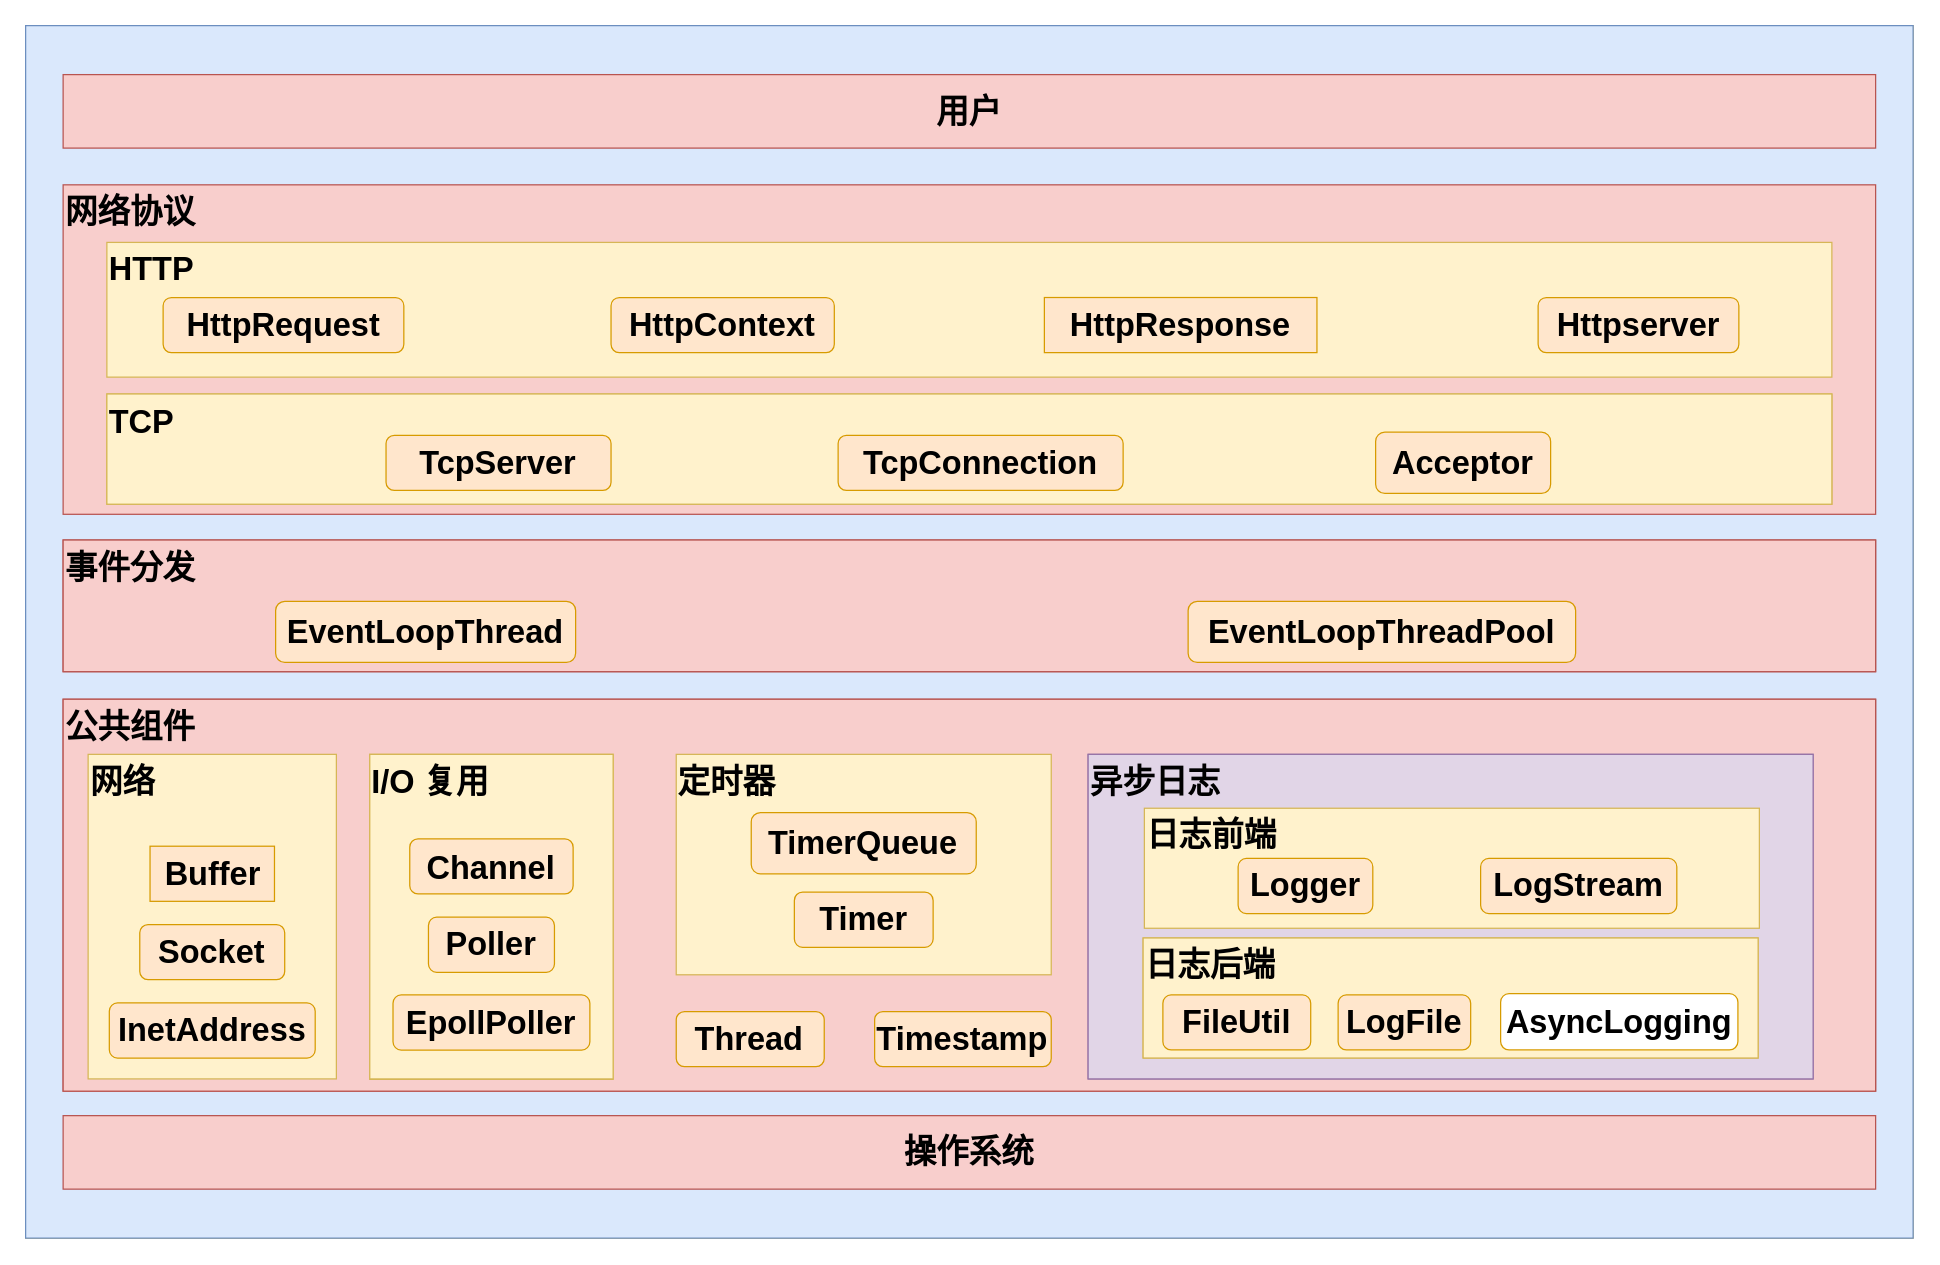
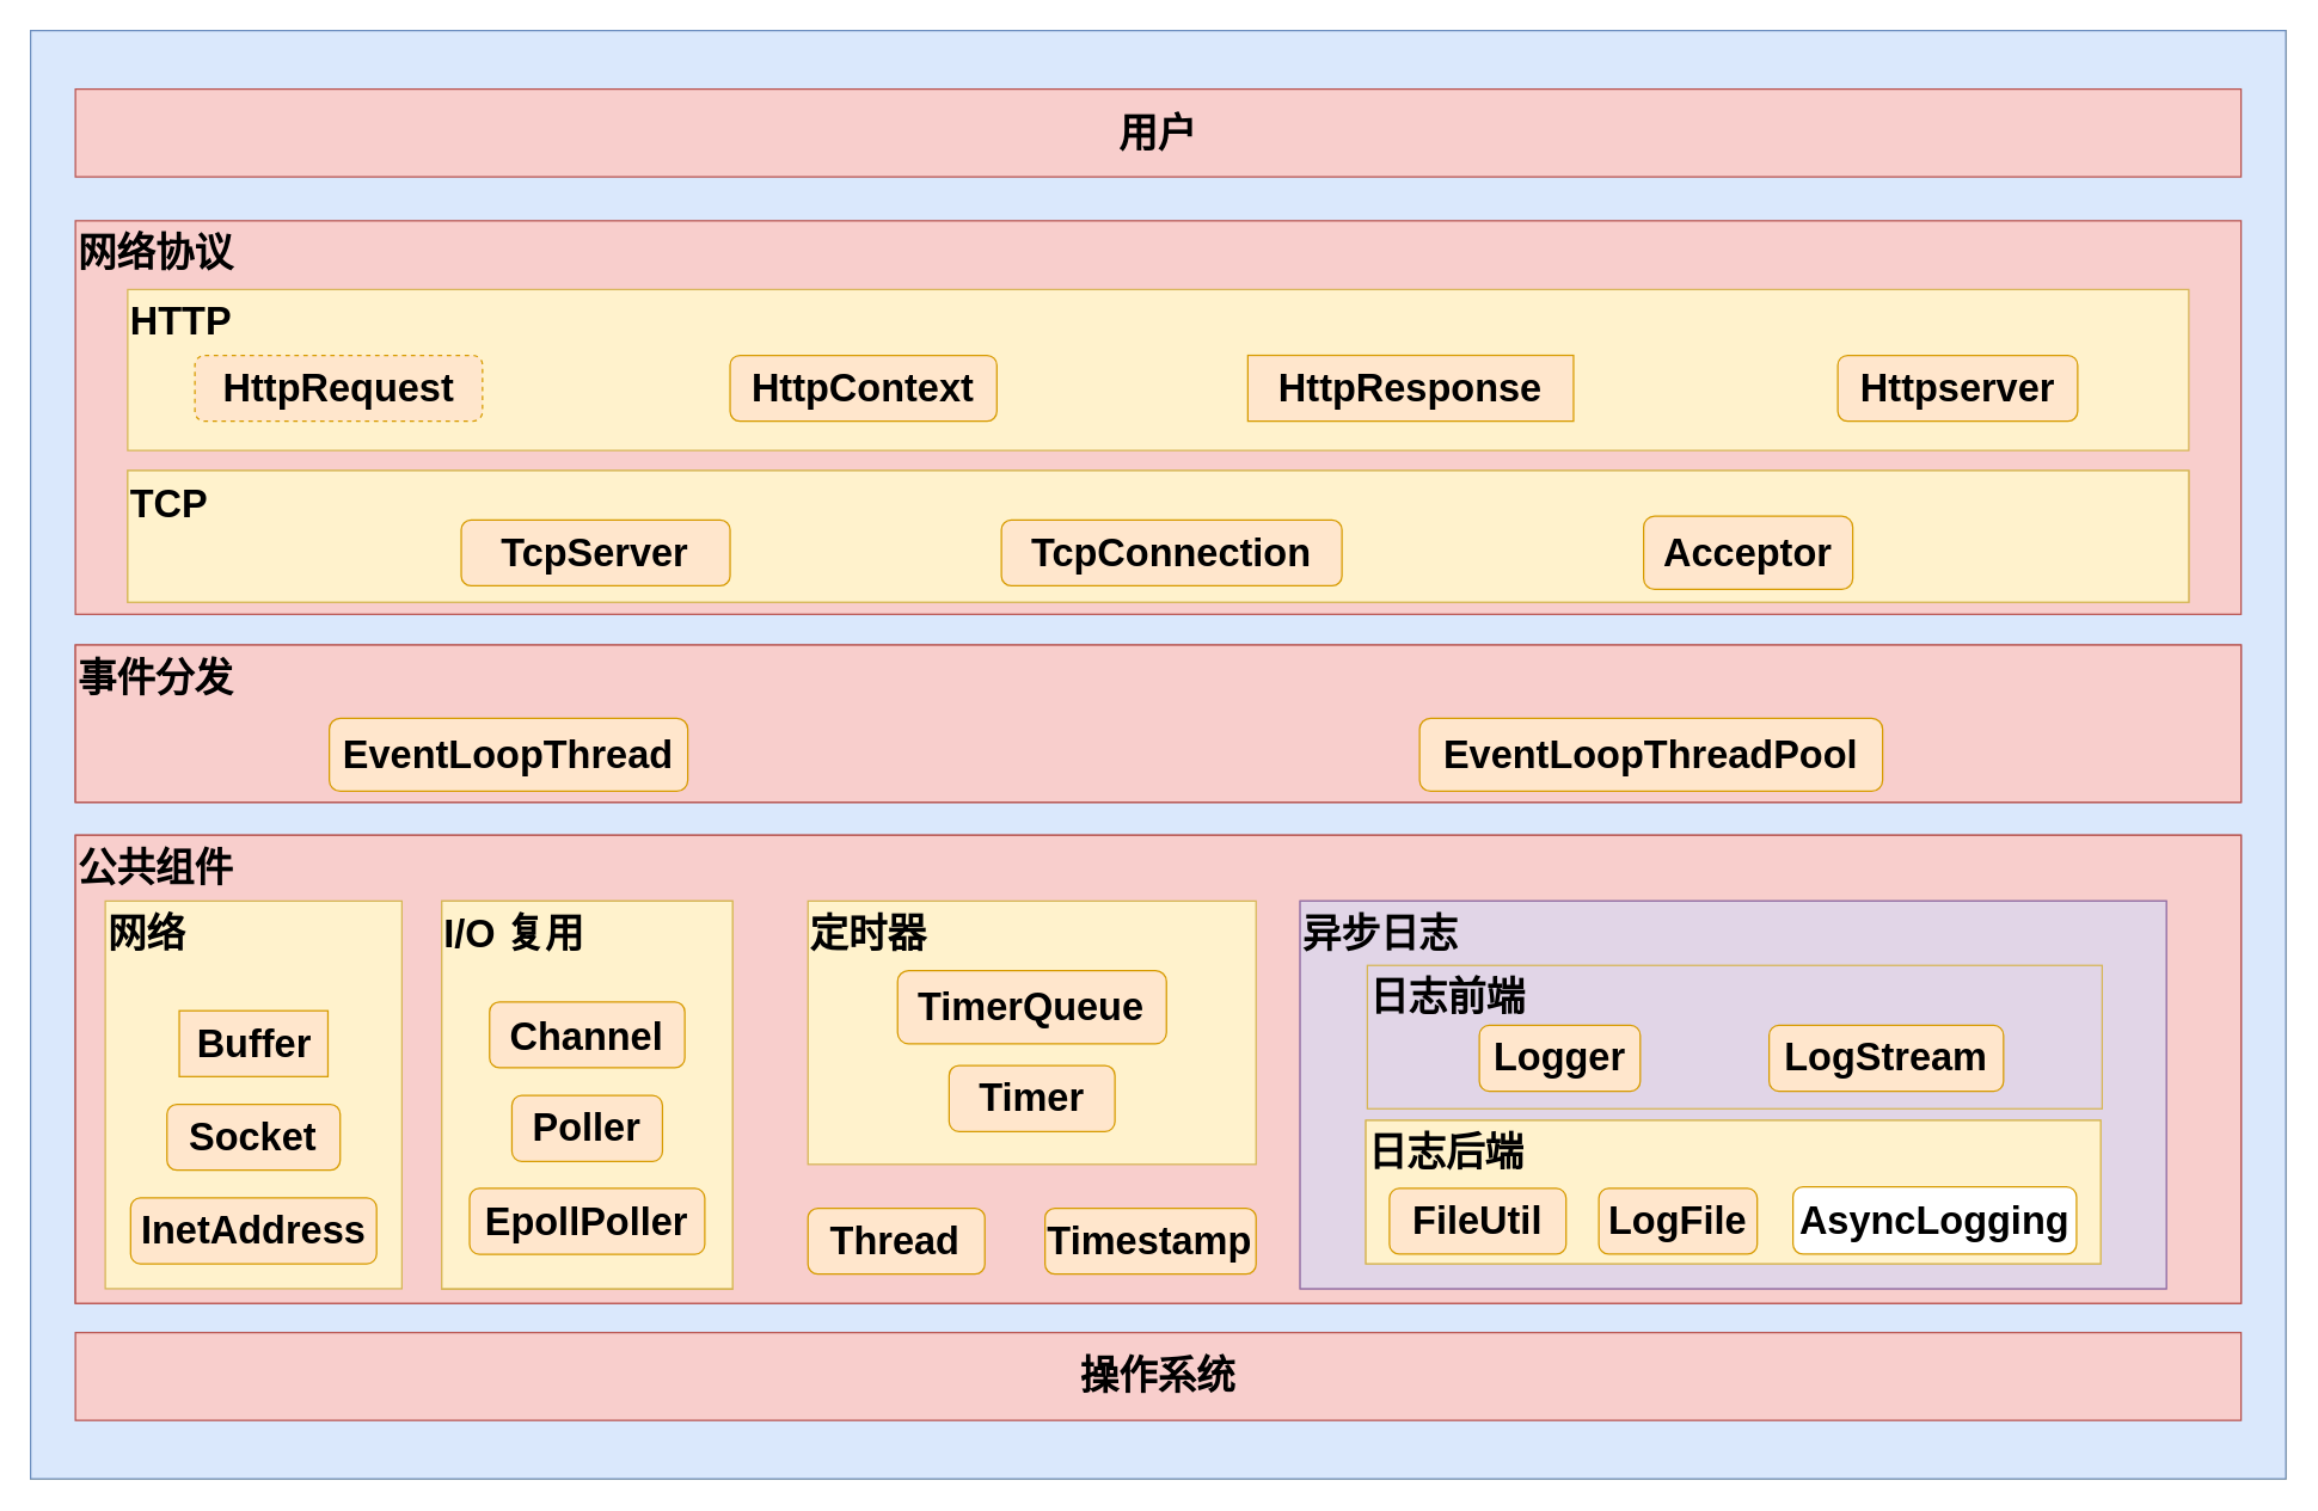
  <mxCell id="0" />
  <mxCell id="1" parent="0" />
  <mxCell id="2" value="" style="group;fillColor=#fff2cc;strokeColor=#d6b656;fillStyle=hatch;container=0;" parent="1" vertex="1" connectable="0"><mxGeometry x="20" y="20" width="1510" height="970" as="geometry" /></mxCell>
  <mxCell id="3" value="" style="rounded=0;html=1;fontSize=24;labelPosition=left;verticalLabelPosition=middle;align=left;verticalAlign=middle;glass=0;fillColor=#dae8fc;strokeColor=#6c8ebf;" parent="1" vertex="1"><mxGeometry x="20" y="20" width="1510" height="970" as="geometry" /></mxCell>
  <mxCell id="4" value="&lt;b&gt;操作系统&lt;/b&gt;" style="rounded=0;whiteSpace=wrap;html=1;sketch=0;fontSize=26;fillColor=#f8cecc;strokeColor=#b85450;" parent="1" vertex="1"><mxGeometry x="50" y="892.02" width="1450" height="58.788" as="geometry" /></mxCell>
  <mxCell id="5" value="&lt;b&gt;用户&lt;/b&gt;" style="rounded=0;whiteSpace=wrap;html=1;sketch=0;fontSize=26;fillColor=#f8cecc;strokeColor=#b85450;" parent="1" vertex="1"><mxGeometry x="50" y="59.192" width="1450" height="58.788" as="geometry" /></mxCell>
  <mxCell id="6" value="" style="group;fillColor=#f8cecc;strokeColor=#b85450;container=0;" parent="1" vertex="1" connectable="0"><mxGeometry x="50" y="558.889" width="1450" height="313.535" as="geometry" /></mxCell>
  <mxCell id="7" value="" style="group;fillColor=#f8cecc;strokeColor=#b85450;container=0;" parent="1" vertex="1" connectable="0"><mxGeometry x="50" y="431.515" width="1450" height="105.328" as="geometry" /></mxCell>
  <mxCell id="8" value="公共组件" style="rounded=0;whiteSpace=wrap;html=1;sketch=0;fontSize=26;align=left;fontStyle=1;verticalAlign=top;fillColor=#f8cecc;strokeColor=#b85450;" parent="1" vertex="1"><mxGeometry x="50" y="558.889" width="1450" height="313.535" as="geometry" /></mxCell>
  <mxCell id="9" value="" style="group" parent="1" vertex="1" connectable="0"><mxGeometry x="540.49" y="602.98" width="300" height="249.848" as="geometry" /></mxCell>
  <mxCell id="10" value="&lt;b&gt;Thread&lt;/b&gt;" style="rounded=1;whiteSpace=wrap;html=1;fontSize=26;imageWidth=24;fillOpacity=100;spacing=3;flipH=0;fillColor=#ffe6cc;strokeColor=#d79b00;" parent="9" vertex="1"><mxGeometry y="205.758" width="118.398" height="44.091" as="geometry" /></mxCell>
  <mxCell id="11" value="&lt;b&gt;Timestamp&lt;/b&gt;" style="rounded=1;whiteSpace=wrap;html=1;fontSize=26;fontStyle=0;imageWidth=24;fillOpacity=100;spacing=3;flipH=0;fillColor=#ffe6cc;strokeColor=#d79b00;" parent="9" vertex="1"><mxGeometry x="158.715" y="205.758" width="141.282" height="44.091" as="geometry" /></mxCell>
  <mxCell id="12" value="" style="group" parent="9" vertex="1" connectable="0"><mxGeometry width="300" height="176.364" as="geometry" /></mxCell>
  <mxCell id="13" value="&lt;b&gt;定时器&lt;/b&gt;" style="rounded=0;whiteSpace=wrap;html=1;sketch=0;fontSize=26;align=left;verticalAlign=top;fillColor=#fff2cc;strokeColor=#d6b656;" parent="12" vertex="1"><mxGeometry width="300" height="176.364" as="geometry" /></mxCell>
  <mxCell id="14" value="&lt;span style=&quot;font-weight: 700;&quot;&gt;TimerQueue&lt;/span&gt;" style="rounded=1;whiteSpace=wrap;html=1;sketch=0;fontSize=26;verticalAlign=middle;align=center;spacing=3;flipV=0;flipH=1;fillColor=#ffe6cc;strokeColor=#d79b00;" parent="12" vertex="1"><mxGeometry x="60" y="46.54" width="180" height="48.99" as="geometry" /></mxCell>
  <mxCell id="15" value="&lt;b&gt;Timer&lt;/b&gt;" style="rounded=1;whiteSpace=wrap;html=1;fontSize=26;imageWidth=24;fillOpacity=100;spacing=3;flipV=0;flipH=1;fillColor=#ffe6cc;strokeColor=#d79b00;" parent="12" vertex="1"><mxGeometry x="94.493" y="110.229" width="111.014" height="44.091" as="geometry" /></mxCell>
  <mxCell id="16" value="" style="group;fillColor=#e1d5e7;strokeColor=#9673a6;" parent="1" vertex="1" connectable="0"><mxGeometry x="870" y="602.98" width="580" height="259.646" as="geometry" /></mxCell>
  <mxCell id="17" value="异步日志" style="rounded=0;whiteSpace=wrap;html=1;align=left;fontSize=26;fontStyle=1;labelPosition=center;verticalLabelPosition=middle;verticalAlign=top;fillColor=#e1d5e7;strokeColor=#9673a6;" parent="16" vertex="1"><mxGeometry width="580" height="259.646" as="geometry" /></mxCell>
  <mxCell id="18" value="" style="group" parent="16" vertex="1" connectable="0"><mxGeometry x="44" y="43.111" width="493" height="199.82" as="geometry" /></mxCell>
- <mxCell id="19" value="&lt;b&gt;日志前端&lt;/b&gt;" style="rounded=0;whiteSpace=wrap;html=1;sketch=0;fontSize=26;align=left;verticalAlign=top;fillColor=#fff2cc;strokeColor=#d6b656;" parent="18" vertex="1"><mxGeometry x="1" width="492" height="96.02" as="geometry" /></mxCell>
+ <mxCell id="19" value="&lt;b&gt;日志前端&lt;/b&gt;" style="rounded=0;whiteSpace=wrap;html=1;sketch=0;fontSize=26;align=left;verticalAlign=top;fillColor=#e1d5e7;strokeColor=#d6b656;" parent="18" vertex="1"><mxGeometry x="1" width="492" height="96.02" as="geometry" /></mxCell>
  <mxCell id="20" value="&lt;b&gt;Logger&lt;/b&gt;" style="rounded=1;whiteSpace=wrap;html=1;fontSize=26;imageWidth=24;fillOpacity=100;spacing=3;aspect=fixed;fillColor=#ffe6cc;strokeColor=#d79b00;" parent="18" vertex="1"><mxGeometry x="76.005" y="40.175" width="107.739" height="44.091" as="geometry" /></mxCell>
  <mxCell id="21" value="LogStream" style="rounded=1;whiteSpace=wrap;html=1;fontSize=26;fontStyle=1;imageWidth=24;fillOpacity=100;spacing=3;fillColor=#ffe6cc;strokeColor=#d79b00;" parent="18" vertex="1"><mxGeometry x="270" y="40.172" width="156.95" height="44.091" as="geometry" /></mxCell>
  <mxCell id="22" value="" style="group;fillColor=#fff2cc;strokeColor=#d6b656;" parent="18" vertex="1" connectable="0"><mxGeometry y="103.8" width="492" height="96.02" as="geometry" /></mxCell>
  <mxCell id="23" value="&lt;b&gt;日志后端&lt;/b&gt;" style="rounded=0;whiteSpace=wrap;html=1;sketch=0;fontSize=26;align=left;verticalAlign=top;fillColor=#fff2cc;strokeColor=#d6b656;" parent="22" vertex="1"><mxGeometry width="492.0" height="96.02" as="geometry" /></mxCell>
  <mxCell id="24" value="AsyncLogging" style="rounded=1;whiteSpace=wrap;html=1;sketch=0;fontSize=26;fontStyle=1;align=center;verticalAlign=top;spacing=3;fillColor=#ffffff;strokeColor=#d79b00;aspect=fixed;" parent="22" vertex="1"><mxGeometry x="285.999" y="44.571" width="189.83" height="45" as="geometry" /></mxCell>
  <mxCell id="25" value="&lt;b&gt;LogFile&lt;/b&gt;" style="rounded=1;whiteSpace=wrap;html=1;sketch=0;fontSize=26;movable=1;resizable=1;rotatable=1;deletable=1;editable=1;connectable=1;spacing=3;fillColor=#ffe6cc;strokeColor=#d79b00;" parent="22" vertex="1"><mxGeometry x="156" y="45.581" width="106.041" height="43.988" as="geometry" /></mxCell>
  <mxCell id="26" value="&lt;span&gt;FileUtil&lt;/span&gt;" style="rounded=1;whiteSpace=wrap;html=1;fontSize=26;fontStyle=1;imageWidth=24;fillOpacity=100;spacing=3;fillColor=#ffe6cc;strokeColor=#d79b00;" parent="22" vertex="1"><mxGeometry x="15.808" y="45.581" width="118.257" height="43.988" as="geometry" /></mxCell>
  <mxCell id="27" value="" style="group;fillColor=#fff2cc;strokeColor=#d6b656;container=0;" parent="1" vertex="1" connectable="0"><mxGeometry x="295.32" y="602.98" width="194.68" height="260.01" as="geometry" /></mxCell>
  <mxCell id="28" value="" style="group" parent="1" vertex="1" connectable="0"><mxGeometry x="70" y="602.98" width="198.6" height="259.646" as="geometry" /></mxCell>
  <mxCell id="29" value="网络" style="rounded=0;whiteSpace=wrap;html=1;sketch=0;fontSize=26;align=left;verticalAlign=top;fontStyle=1;fillColor=#fff2cc;strokeColor=#d6b656;" parent="28" vertex="1"><mxGeometry width="198.6" height="259.646" as="geometry" /></mxCell>
  <mxCell id="30" value="Socket" style="rounded=1;whiteSpace=wrap;html=1;fontSize=26;fontStyle=1;imageWidth=24;fillOpacity=100;spacing=3;fillColor=#ffe6cc;strokeColor=#d79b00;" parent="28" vertex="1"><mxGeometry x="41.323" y="136.192" width="115.955" height="44.091" as="geometry" /></mxCell>
  <mxCell id="31" value="&lt;b&gt;InetAddress&lt;/b&gt;" style="rounded=1;whiteSpace=wrap;html=1;fontSize=26;imageWidth=24;fillOpacity=100;spacing=3;fillColor=#ffe6cc;strokeColor=#d79b00;" parent="28" vertex="1"><mxGeometry x="16.947" y="198.84" width="164.706" height="44.091" as="geometry" /></mxCell>
  <mxCell id="32" value="Buffer" style="whiteSpace=wrap;html=1;fontSize=26;fontStyle=1;imageWidth=24;fillOpacity=100;spacing=3;fillColor=#ffe6cc;strokeColor=#d79b00;rounded=0;" parent="28" vertex="1"><mxGeometry x="49.526" y="73.485" width="99.548" height="44.091" as="geometry" /></mxCell>
  <mxCell id="33" value="" style="group" parent="1" vertex="1" connectable="0"><mxGeometry x="295.32" y="602.98" width="194.68" height="259.646" as="geometry" /></mxCell>
  <mxCell id="34" value="&lt;b&gt;I/O 复用&lt;/b&gt;" style="rounded=0;whiteSpace=wrap;html=1;sketch=0;fontSize=26;align=left;verticalAlign=top;fillColor=#fff2cc;strokeColor=#d6b656;" parent="33" vertex="1"><mxGeometry width="194.68" height="259.646" as="geometry" /></mxCell>
  <mxCell id="35" value="EpollPoller" style="rounded=1;whiteSpace=wrap;html=1;fontSize=26;fontStyle=1;imageWidth=24;fillOpacity=100;spacing=3;fillColor=#ffe6cc;strokeColor=#d79b00;" parent="33" vertex="1"><mxGeometry x="18.594" y="192.491" width="157.492" height="44.091" as="geometry" /></mxCell>
  <mxCell id="36" value="&lt;b&gt;Poller&lt;/b&gt;" style="rounded=1;whiteSpace=wrap;html=1;fontSize=26;imageWidth=24;fillOpacity=100;spacing=3;fillColor=#ffe6cc;strokeColor=#d79b00;" parent="33" vertex="1"><mxGeometry x="46.941" y="130.313" width="100.798" height="44.091" as="geometry" /></mxCell>
  <mxCell id="37" value="&lt;span&gt;Channel&lt;/span&gt;" style="rounded=1;whiteSpace=wrap;html=1;fontSize=26;imageWidth=24;fillOpacity=100;spacing=3;fontStyle=1;verticalAlign=top;fillColor=#ffe6cc;strokeColor=#d79b00;" parent="33" vertex="1"><mxGeometry x="31.994" y="67.606" width="130.691" height="44.091" as="geometry" /></mxCell>
  <mxCell id="38" value="网络协议" style="rounded=0;whiteSpace=wrap;html=1;sketch=0;fontSize=26;align=left;fontStyle=1;verticalAlign=top;fillColor=#f8cecc;strokeColor=#b85450;" parent="1" vertex="1"><mxGeometry x="50" y="147.374" width="1450" height="263.566" as="geometry" /></mxCell>
  <mxCell id="39" value="HTTP" style="rounded=0;whiteSpace=wrap;html=1;sketch=0;fontSize=26;fontStyle=1;align=left;verticalAlign=top;fillColor=#fff2cc;strokeColor=#d6b656;" parent="1" vertex="1"><mxGeometry x="85" y="193.424" width="1380" height="107.778" as="geometry" /></mxCell>
  <mxCell id="40" value="&lt;b&gt;Httpserver&lt;/b&gt;" style="rounded=1;whiteSpace=wrap;html=1;fontSize=26;imageWidth=24;fillOpacity=100;spacing=3;flipH=0;fillColor=#ffe6cc;strokeColor=#d79b00;" parent="1" vertex="1"><mxGeometry x="1229.998" y="237.515" width="160.593" height="44.091" as="geometry" /></mxCell>
- <mxCell id="41" value="&lt;b&gt;HttpRequest&lt;/b&gt;" style="rounded=1;whiteSpace=wrap;html=1;fontSize=26;imageWidth=24;fillOpacity=100;spacing=3;flipH=0;fillColor=#ffe6cc;strokeColor=#d79b00;" parent="1" vertex="1"><mxGeometry x="129.998" y="237.515" width="192.569" height="44.091" as="geometry" /></mxCell>
+ <mxCell id="41" value="&lt;b&gt;HttpRequest&lt;/b&gt;" style="rounded=1;whiteSpace=wrap;html=1;fontSize=26;imageWidth=24;fillOpacity=100;spacing=3;flipH=0;fillColor=#ffe6cc;strokeColor=#d79b00;dashed=1;" parent="1" vertex="1"><mxGeometry x="129.998" y="237.515" width="192.569" height="44.091" as="geometry" /></mxCell>
  <mxCell id="42" value="HttpResponse" style="whiteSpace=wrap;html=1;fontSize=26;fontStyle=1;imageWidth=24;fillOpacity=100;spacing=3;flipH=0;fillColor=#ffe6cc;strokeColor=#d79b00;rounded=0;" parent="1" vertex="1"><mxGeometry x="835" y="237.515" width="218.06" height="44.091" as="geometry" /></mxCell>
  <mxCell id="43" value="&lt;b&gt;HttpContext&lt;/b&gt;" style="rounded=1;whiteSpace=wrap;html=1;fontSize=26;imageWidth=24;fillOpacity=100;spacing=3;flipH=0;fillColor=#ffe6cc;strokeColor=#d79b00;" parent="1" vertex="1"><mxGeometry x="488.326" y="237.515" width="178.62" height="44.091" as="geometry" /></mxCell>
  <mxCell id="44" value="" style="group;fillColor=#fff2cc;strokeColor=#d6b656;" parent="1" vertex="1" connectable="0"><mxGeometry x="85" y="314.694" width="1380" height="88.182" as="geometry" /></mxCell>
  <mxCell id="45" value="" style="group" parent="44" vertex="1" connectable="0"><mxGeometry width="1380" height="88.182" as="geometry" /></mxCell>
  <mxCell id="46" value="TCP" style="rounded=0;whiteSpace=wrap;html=1;sketch=0;fontSize=26;fontStyle=1;align=left;verticalAlign=top;fillColor=#fff2cc;strokeColor=#d6b656;" parent="45" vertex="1"><mxGeometry width="1380" height="88.182" as="geometry" /></mxCell>
  <mxCell id="47" value="TcpConnection" style="rounded=1;whiteSpace=wrap;html=1;fontSize=26;fontStyle=1;imageWidth=24;fillOpacity=100;spacing=3;fillColor=#ffe6cc;strokeColor=#d79b00;" parent="45" vertex="1"><mxGeometry x="585" y="33.049" width="228" height="44.091" as="geometry" /></mxCell>
  <mxCell id="48" value="Acceptor" style="rounded=1;whiteSpace=wrap;html=1;fontSize=26;fontStyle=1;imageWidth=24;fillOpacity=100;spacing=3;fillColor=#ffe6cc;strokeColor=#d79b00;" parent="45" vertex="1"><mxGeometry x="1015" y="30.6" width="140" height="48.99" as="geometry" /></mxCell>
  <mxCell id="49" value="&lt;span&gt;TcpServer&lt;/span&gt;" style="rounded=1;whiteSpace=wrap;html=1;fontSize=26;fontStyle=1;imageWidth=24;fillOpacity=100;spacing=3;fillColor=#ffe6cc;strokeColor=#d79b00;" parent="1" vertex="1"><mxGeometry x="308.33" y="347.743" width="180" height="44.091" as="geometry" /></mxCell>
  <mxCell id="50" value="" style="group" parent="1" vertex="1" connectable="0"><mxGeometry x="50" y="431.515" width="1450" height="105.328" as="geometry" /></mxCell>
  <mxCell id="51" value="" style="group" parent="50" vertex="1" connectable="0"><mxGeometry width="1450" height="105.328" as="geometry" /></mxCell>
  <mxCell id="52" value="事件分发" style="rounded=0;whiteSpace=wrap;html=1;sketch=0;fontSize=26;fontStyle=1;verticalAlign=top;align=left;fillColor=#f8cecc;strokeColor=#b85450;" parent="51" vertex="1"><mxGeometry width="1450" height="105.328" as="geometry" /></mxCell>
  <mxCell id="53" value="EventLoopThread" style="rounded=1;whiteSpace=wrap;html=1;fontSize=26;fontStyle=1;imageWidth=24;fillOpacity=100;spacing=3;fillColor=#ffe6cc;strokeColor=#d79b00;" parent="51" vertex="1"><mxGeometry x="170" y="48.99" width="240" height="48.99" as="geometry" /></mxCell>
  <mxCell id="54" value="EventLoopThreadPool" style="rounded=1;whiteSpace=wrap;html=1;fontSize=26;fontStyle=1;imageWidth=24;fillOpacity=100;spacing=3;fillColor=#ffe6cc;strokeColor=#d79b00;" parent="51" vertex="1"><mxGeometry x="900" y="48.99" width="310" height="48.99" as="geometry" /></mxCell>
